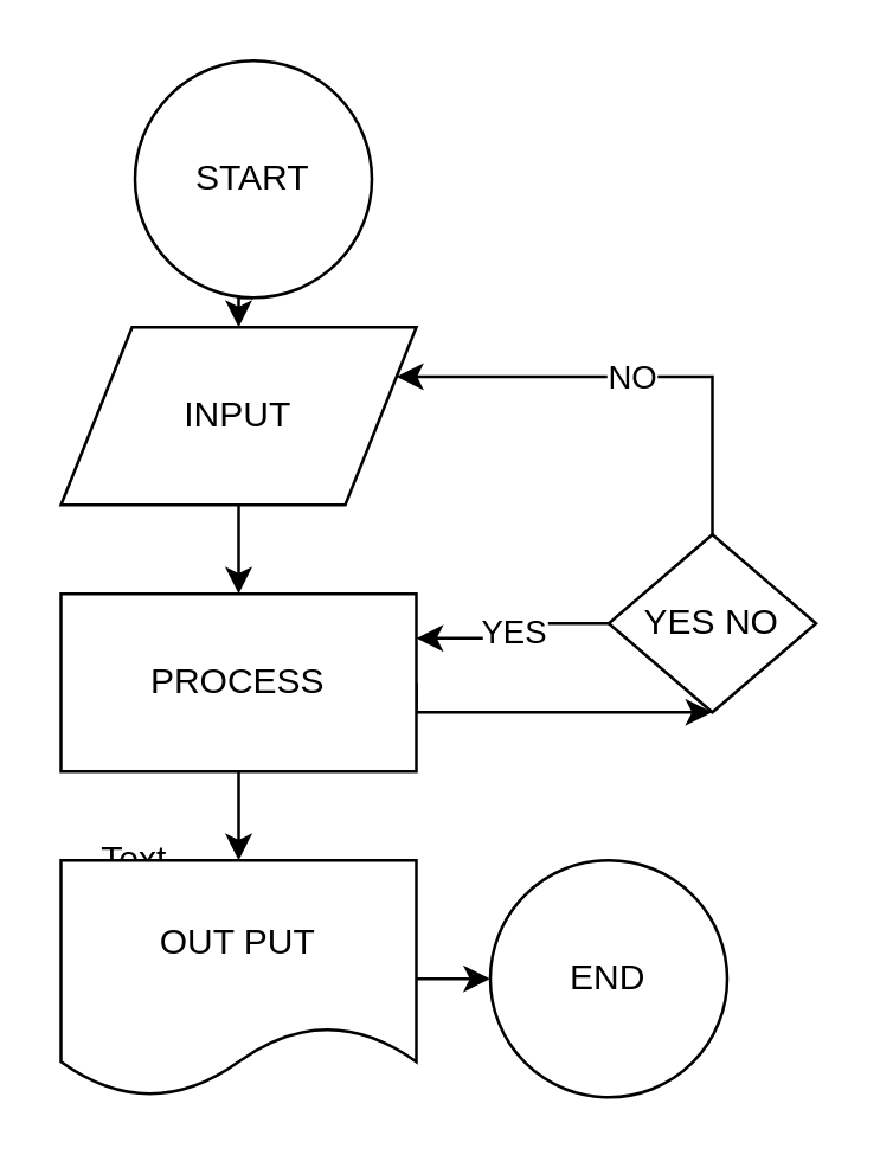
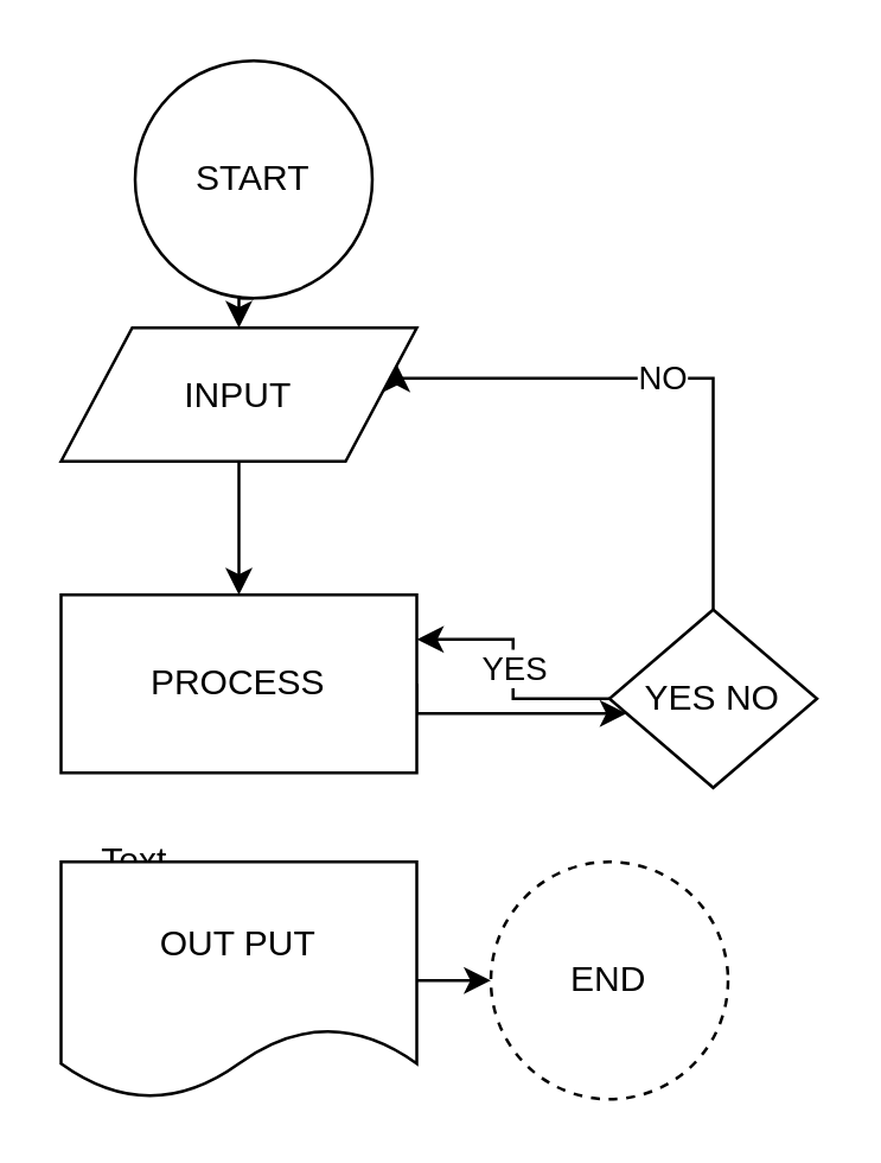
  <mxCell id="0" />
  <mxCell id="1" parent="0" />
  <mxCell id="2" style="edgeStyle=orthogonalEdgeStyle;rounded=0;orthogonalLoop=1;jettySize=auto;html=1;exitX=0.5;exitY=1;exitDx=0;exitDy=0;entryX=0.5;entryY=0;entryDx=0;entryDy=0;" edge="1" parent="1" source="3" target="5"><mxGeometry relative="1" as="geometry" /></mxCell>
  <mxCell id="3" value="START" style="ellipse;whiteSpace=wrap;html=1;aspect=fixed;" vertex="1" parent="1"><mxGeometry x="45" y="20" width="80" height="80" as="geometry" /></mxCell>
  <mxCell id="4" style="edgeStyle=orthogonalEdgeStyle;rounded=0;orthogonalLoop=1;jettySize=auto;html=1;exitX=0.5;exitY=1;exitDx=0;exitDy=0;entryX=0.5;entryY=0;entryDx=0;entryDy=0;" edge="1" parent="1" source="5" target="8"><mxGeometry relative="1" as="geometry" /></mxCell>
- <mxCell id="5" value="INPUT" style="shape=parallelogram;perimeter=parallelogramPerimeter;whiteSpace=wrap;html=1;" vertex="1" parent="1"><mxGeometry x="20" y="110" width="120" height="60" as="geometry" /></mxCell>
+ <mxCell id="5" value="INPUT" style="shape=parallelogram;perimeter=parallelogramPerimeter;whiteSpace=wrap;html=1;" vertex="1" parent="1"><mxGeometry x="20" y="110" width="120" height="45" as="geometry" /></mxCell>
  <mxCell id="6" style="edgeStyle=orthogonalEdgeStyle;rounded=0;orthogonalLoop=1;jettySize=auto;html=1;exitX=1;exitY=0.5;exitDx=0;exitDy=0;" edge="1" parent="1" source="8" target="12"><mxGeometry relative="1" as="geometry"><mxPoint x="195" y="240" as="targetPoint" /><Array as="points"><mxPoint x="140" y="240" /></Array></mxGeometry></mxCell>
- <mxCell id="7" style="edgeStyle=orthogonalEdgeStyle;rounded=0;orthogonalLoop=1;jettySize=auto;html=1;exitX=0.5;exitY=1;exitDx=0;exitDy=0;" edge="1" parent="1" source="8" target="14"><mxGeometry relative="1" as="geometry"><mxPoint x="80" y="330" as="targetPoint" /></mxGeometry></mxCell>
  <mxCell id="8" value="PROCESS" style="rounded=0;whiteSpace=wrap;html=1;" vertex="1" parent="1"><mxGeometry x="20" y="200" width="120" height="60" as="geometry" /></mxCell>
  <mxCell id="9" value="Text" style="text;html=1;strokeColor=none;fillColor=none;align=center;verticalAlign=middle;whiteSpace=wrap;rounded=0;" vertex="1" parent="1"><mxGeometry x="25" y="280" width="40" height="20" as="geometry" /></mxCell>
  <mxCell id="10" value="YES" style="edgeStyle=orthogonalEdgeStyle;rounded=0;orthogonalLoop=1;jettySize=auto;html=1;exitX=0;exitY=0.5;exitDx=0;exitDy=0;entryX=1;entryY=0.25;entryDx=0;entryDy=0;" edge="1" parent="1" source="12" target="8"><mxGeometry relative="1" as="geometry" /></mxCell>
  <mxCell id="11" value="NO" style="edgeStyle=orthogonalEdgeStyle;rounded=0;orthogonalLoop=1;jettySize=auto;html=1;exitX=0.5;exitY=0;exitDx=0;exitDy=0;entryX=1;entryY=0.25;entryDx=0;entryDy=0;" edge="1" parent="1" source="12" target="5"><mxGeometry relative="1" as="geometry"><Array as="points"><mxPoint x="240" y="127" /></Array></mxGeometry></mxCell>
- <mxCell id="12" value="YES NO" style="rhombus;whiteSpace=wrap;html=1;" vertex="1" parent="1"><mxGeometry x="205" y="180" width="70" height="60" as="geometry" /></mxCell>
+ <mxCell id="12" value="YES NO" style="rhombus;whiteSpace=wrap;html=1;" vertex="1" parent="1"><mxGeometry x="205" y="205" width="70" height="60" as="geometry" /></mxCell>
  <mxCell id="13" style="edgeStyle=orthogonalEdgeStyle;rounded=0;orthogonalLoop=1;jettySize=auto;html=1;exitX=1;exitY=0.5;exitDx=0;exitDy=0;" edge="1" parent="1" source="14" target="15"><mxGeometry relative="1" as="geometry"><mxPoint x="205" y="330" as="targetPoint" /></mxGeometry></mxCell>
  <mxCell id="14" value="OUT PUT" style="shape=document;whiteSpace=wrap;html=1;boundedLbl=1;" vertex="1" parent="1"><mxGeometry x="20" y="290" width="120" height="80" as="geometry" /></mxCell>
- <mxCell id="15" value="END" style="ellipse;whiteSpace=wrap;html=1;aspect=fixed;" vertex="1" parent="1"><mxGeometry x="165" y="290" width="80" height="80" as="geometry" /></mxCell>
+ <mxCell id="15" value="END" style="ellipse;whiteSpace=wrap;html=1;aspect=fixed;dashed=1;" vertex="1" parent="1"><mxGeometry x="165" y="290" width="80" height="80" as="geometry" /></mxCell>
